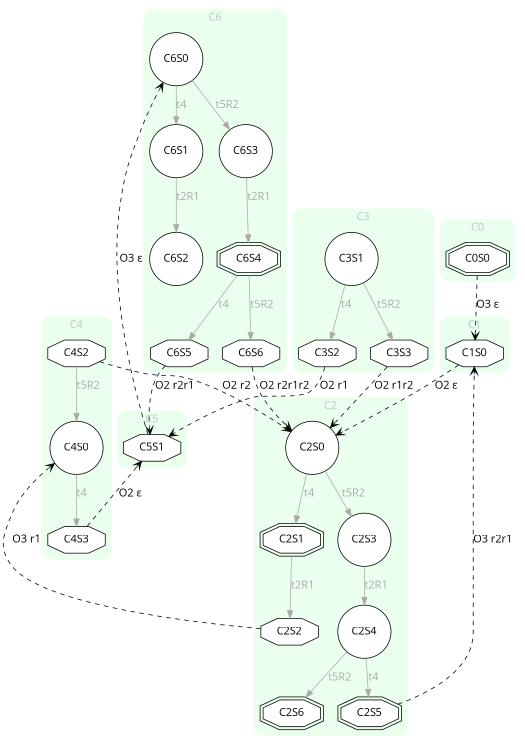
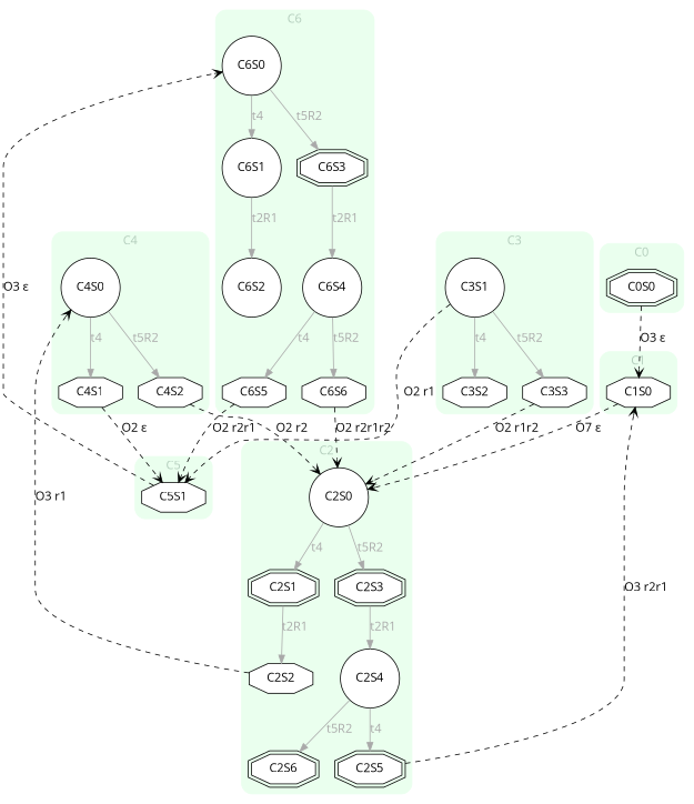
  digraph {
    fontname="Open Sans"
    node [fillcolor=white fontname="Open Sans" shape=octagon style=filled]
    edge [fontname="Open Sans" color=darkgray fontcolor=darkgray]
    C1S0 [height=0.3 width=0.3]
    C0S0 [height=0.3 shape=doubleoctagon width=0.3]
    C2S0 [height=0.3 shape=circle width=0.3]
    C2S1 [height=0.3 shape=doubleoctagon width=0.3]
-   C2S3 [height=0.3 shape=circle width=0.3]
+   C2S3 [height=0.3 shape=doubleoctagon width=0.3]
    C2S2 [height=0.3 width=0.3]
    C2S4 [height=0.3 shape=circle width=0.3]
    C2S5 [height=0.3 shape=doubleoctagon width=0.3]
    C2S6 [height=0.3 shape=doubleoctagon width=0.3]
    C3S1 [height=0.3 shape=circle width=0.3]
    C3S2 [height=0.3 width=0.3]
    C3S3 [height=0.3 width=0.3]
    C4S0 [height=0.3 shape=circle width=0.3]
-   C4S1 [height=0.3 width=0.3 label=C4S3]
+   C4S1 [height=0.3 width=0.3]
    C4S2 [height=0.3 width=0.3]
    n16 [height=0.3 label=C5S1 width=0.3]
    C6S0 [height=0.3 shape=circle width=0.3]
    C6S1 [height=0.3 shape=circle width=0.3]
-   C6S3 [height=0.3 shape=circle width=0.3]
+   C6S3 [height=0.3 shape=doubleoctagon width=0.3]
    C6S2 [height=0.3 shape=circle width=0.3]
-   C6S4 [height=0.3 shape=doubleoctagon width=0.3]
+   C6S4 [height=0.3 shape=circle width=0.3]
    C6S5 [height=0.3 width=0.3]
    C6S6 [height=0.3 width=0.3]
    subgraph cluster_1 {
      color="#EAFFEE"
      fontcolor="#B2CCBB"
      label=C1
      style="rounded,filled"
      C1S0
    }
    subgraph cluster_2 {
      color="#EAFFEE"
      fontcolor="#B2CCBB"
      label=C0
      style="rounded,filled"
      C0S0
    }
    subgraph cluster_3 {
      color="#EAFFEE"
      fontcolor="#B2CCBB"
      label=C2
      style="rounded,filled"
      C2S0
      C2S1
      C2S3
      C2S2
      C2S4
      C2S5
      C2S6
    }
    subgraph cluster_4 {
      color="#EAFFEE"
      fontcolor="#B2CCBB"
      label=C3
      style="rounded,filled"
      C3S1
      C3S2
      C3S3
    }
    subgraph cluster_5 {
      color="#EAFFEE"
      fontcolor="#B2CCBB"
      label=C4
      style="rounded,filled"
      C4S0
      C4S1
      C4S2
    }
    subgraph cluster_6 {
      color="#EAFFEE"
      fontcolor="#B2CCBB"
      label=C5
      style="rounded,filled"
      n16
    }
    subgraph cluster_7 {
      color="#EAFFEE"
      fontcolor="#B2CCBB"
      label=C6
      style="rounded,filled"
      C6S0
      C6S1
      C6S3
      C6S2
      C6S4
      C6S5
      C6S6
    }
-   C1S0 -> C2S0 [arrowhead=vee label="O2 ε" style=dashed color="" fontcolor=""]
+   C1S0 -> C2S0 [arrowhead=vee label="O7 ε" style=dashed color="" fontcolor=""]
    C0S0 -> C1S0 [arrowhead=vee label="O3 ε" style=dashed color="" fontcolor=""]
    C2S0 -> C2S1 [label=t4]
    C2S0 -> C2S3 [label=t5R2]
    C2S1 -> C2S2 [label=t2R1]
    C2S3 -> C2S4 [label=t2R1]
    C2S2 -> C4S0 [arrowhead=vee label="O3 r1" style=dashed color="" fontcolor=""]
    C2S4 -> C2S5 [label=t4]
    C2S4 -> C2S6 [label=t5R2]
    C2S5 -> C1S0 [arrowhead=vee label="O3 r2r1" style=dashed color="" fontcolor=""]
    C3S1 -> C3S2 [label=t4]
    C3S1 -> C3S3 [label=t5R2]
-   C3S2 -> n16 [arrowhead=vee label="O2 r1" style=dashed color="" fontcolor=""]
+   C3S1 -> n16 [arrowhead=vee label="O2 r1" style=dashed color="" fontcolor=""]
    C3S3 -> C2S0 [arrowhead=vee label="O2 r1r2" style=dashed color="" fontcolor=""]
    C4S0 -> C4S1 [label=t4]
-   C4S2 -> C4S0 [label=t5R2]
+   C4S0 -> C4S2 [label=t5R2]
    C4S1 -> n16 [arrowhead=vee label="O2 ε" style=dashed color="" fontcolor=""]
    C4S2 -> C2S0 [arrowhead=vee label="O2 r2" style=dashed color="" fontcolor=""]
    n16 -> C6S0 [arrowhead=vee label="O3 ε" style=dashed color="" fontcolor=""]
    C6S0 -> C6S1 [label=t4]
    C6S0 -> C6S3 [label=t5R2]
    C6S1 -> C6S2 [label=t2R1]
    C6S3 -> C6S4 [label=t2R1]
    C6S4 -> C6S5 [label=t4]
    C6S4 -> C6S6 [label=t5R2]
    C6S5 -> n16 [arrowhead=vee label="O2 r2r1" style=dashed color="" fontcolor=""]
    C6S6 -> C2S0 [arrowhead=vee label="O2 r2r1r2" style=dashed color="" fontcolor=""]
  }
